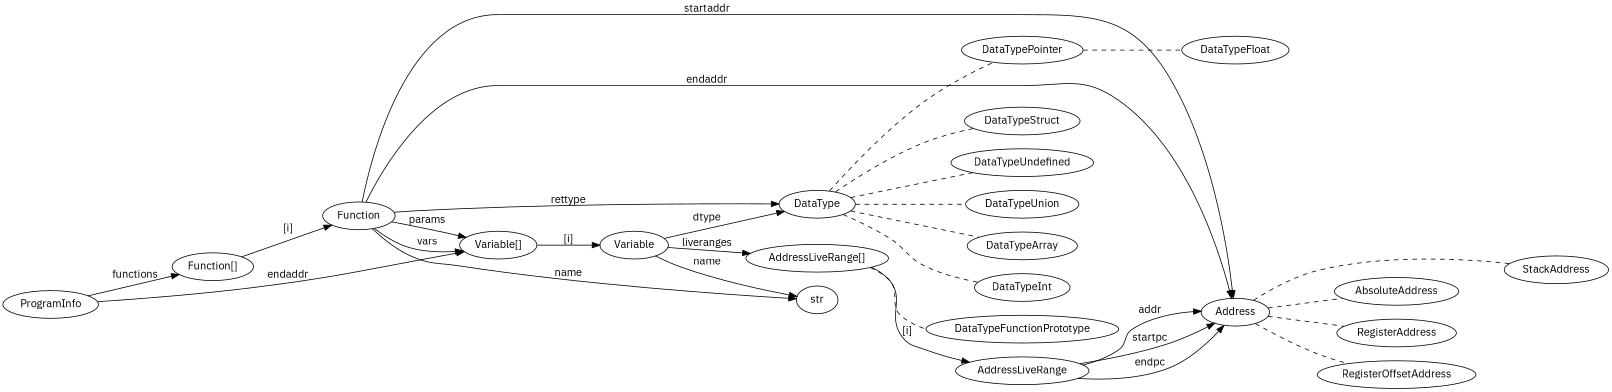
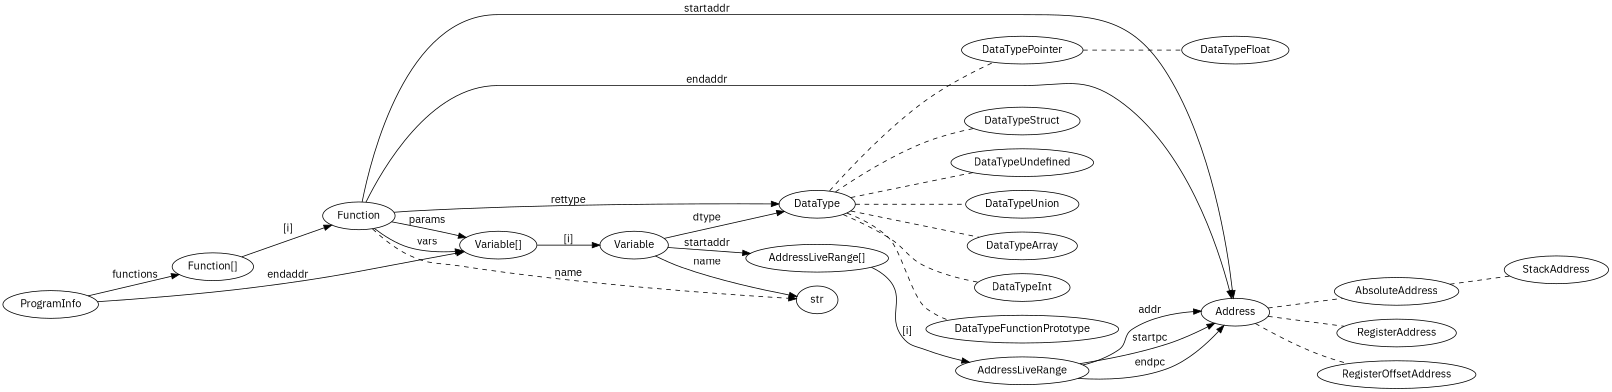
  digraph {
    fontname="IBM Plex Sans"
    rankdir=LR
    node [fontname="IBM Plex Sans"]
    edge [fontname="IBM Plex Sans"]
    ProgramInfo
    "Variable[]"
    "Function[]"
    Variable
    Function
    "AddressLiveRange[]"
    str
    DataType
    Address
    AddressLiveRange
    DataTypeArray
    DataTypeFunctionPrototype
    DataTypeInt
    DataTypePointer
    DataTypeStruct
    DataTypeUndefined
    DataTypeUnion
    AbsoluteAddress
    RegisterAddress
    RegisterOffsetAddress
    StackAddress
    DataTypeFloat
    ProgramInfo -> "Variable[]" [label=endaddr]
    ProgramInfo -> "Function[]" [label=functions]
    "Variable[]" -> Variable [label="[i]"]
    "Function[]" -> Function [label="[i]"]
-   Variable -> "AddressLiveRange[]" [label=liveranges]
+   Variable -> "AddressLiveRange[]" [label=startaddr]
    Variable -> str [label=name]
    Variable -> DataType [label=dtype]
    Function -> "Variable[]" [label=params]
    Function -> "Variable[]" [label=vars]
-   Function -> str [label=name]
+   Function -> str [label=name style=dashed]
    Function -> DataType [label=rettype]
    Function -> Address [label=startaddr]
    Function -> Address [label=endaddr]
    "AddressLiveRange[]" -> AddressLiveRange [label="[i]"]
    DataType -> DataTypeArray [dir=none style=dashed]
-   "AddressLiveRange[]" -> DataTypeFunctionPrototype [dir=none style=dashed]
+   DataType -> DataTypeFunctionPrototype [dir=none style=dashed]
    DataType -> DataTypeInt [dir=none style=dashed]
    DataType -> DataTypePointer [dir=none style=dashed]
    DataType -> DataTypeStruct [dir=none style=dashed]
    DataType -> DataTypeUndefined [dir=none style=dashed]
    DataType -> DataTypeUnion [dir=none style=dashed]
    Address -> AbsoluteAddress [dir=none style=dashed]
    Address -> RegisterAddress [dir=none style=dashed]
    Address -> RegisterOffsetAddress [dir=none style=dashed]
-   Address -> StackAddress [dir=none style=dashed]
+   AbsoluteAddress -> StackAddress [dir=none style=dashed]
    AddressLiveRange -> Address [label=addr]
    AddressLiveRange -> Address [label=startpc]
    AddressLiveRange -> Address [label=endpc]
    DataTypePointer -> DataTypeFloat [dir=none style=dashed]
  }
